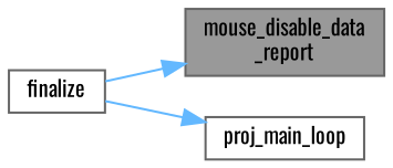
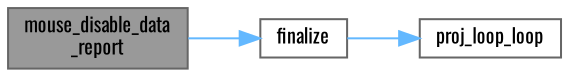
  digraph {
    fontname=Oswald
    rankdir=RL
    node [color=grey40 fillcolor=white fontname=Oswald fontsize=10 shape=box style=filled]
    edge [color=steelblue1 dir=back fontname=Oswald fontsize=10 labelfontname=Helvetica labelfontsize=10 style=solid]
    n1 [color=gray40 fillcolor=grey60 fontcolor=black height=0.2 label="mouse_disable_data\l_report" width=0.4]
    n2 [height=0.2 label=finalize width=0.4]
-   n3 [height=0.2 label=proj_main_loop width=0.4]
-   n1 -> n2
+   n3 [height=0.2 label=proj_loop_loop width=0.4]
+   n2 -> n1
    n3 -> n2
  }
